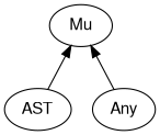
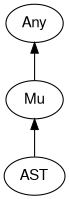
  digraph {
    bgcolor="#FFFFFF"
    rankdir=BT
    splines=polyline
    node [color="#000000" fontcolor="#000000" fontname=FreeSans]
    edge [color="#000000"]
    AST
    Mu
    Any
    AST -> Mu
-   Any -> Mu
+   Mu -> Any
  }
